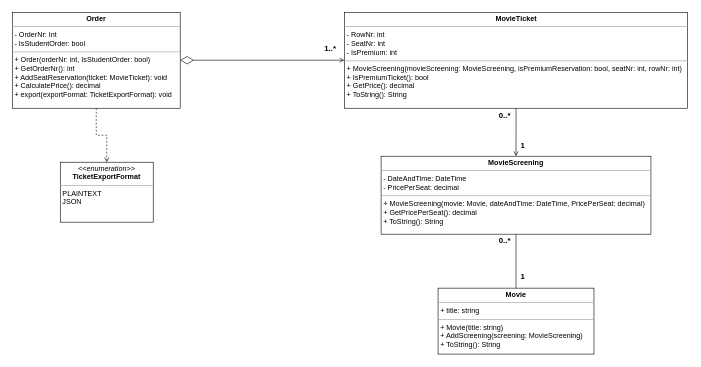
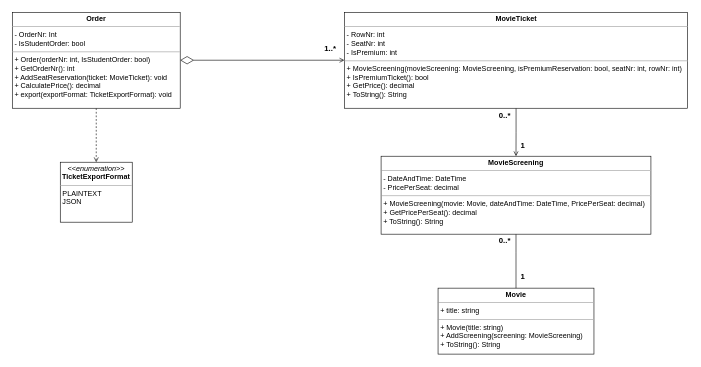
  <mxCell id="0" />
  <mxCell id="1" parent="0" />
  <mxCell id="2" value="&lt;p style=&quot;margin:0px;margin-top:4px;text-align:center;&quot;&gt;&lt;b&gt;Movie&lt;/b&gt;&lt;/p&gt;&lt;hr size=&quot;1&quot;&gt;&lt;p style=&quot;margin:0px;margin-left:4px;&quot;&gt;+ title: string&lt;br&gt;&lt;/p&gt;&lt;hr size=&quot;1&quot;&gt;&lt;p style=&quot;margin:0px;margin-left:4px;&quot;&gt;+ Movie(title: string)&lt;br&gt;+ AddScreening(screening: MovieScreening)&lt;br&gt;+ ToString(): String&lt;/p&gt;" style="verticalAlign=top;align=left;overflow=fill;fontSize=12;fontFamily=Helvetica;html=1;whiteSpace=wrap;" vertex="1" parent="1"><mxGeometry x="730" y="480" width="260" height="110" as="geometry" /></mxCell>
  <mxCell id="3" style="edgeStyle=orthogonalEdgeStyle;rounded=0;orthogonalLoop=1;jettySize=auto;html=1;entryX=0.5;entryY=0;entryDx=0;entryDy=0;endArrow=none;endFill=0;" edge="1" parent="1" source="6" target="2"><mxGeometry relative="1" as="geometry"><Array as="points"><mxPoint x="860" y="420" /><mxPoint x="860" y="420" /></Array></mxGeometry></mxCell>
  <mxCell id="4" value="&lt;font style=&quot;font-size: 13px;&quot;&gt;&lt;b&gt;1&lt;/b&gt;&lt;/font&gt;" style="edgeLabel;html=1;align=center;verticalAlign=middle;resizable=0;points=[];" vertex="1" connectable="0" parent="3"><mxGeometry x="-0.289" relative="1" as="geometry"><mxPoint x="10" y="38" as="offset" /></mxGeometry></mxCell>
  <mxCell id="5" value="&lt;font style=&quot;font-size: 13px;&quot;&gt;&lt;b&gt;0..*&lt;/b&gt;&lt;/font&gt;" style="edgeLabel;html=1;align=center;verticalAlign=middle;resizable=0;points=[];" vertex="1" connectable="0" parent="3"><mxGeometry x="-0.267" relative="1" as="geometry"><mxPoint x="-20" y="-23" as="offset" /></mxGeometry></mxCell>
  <mxCell id="6" value="&lt;p style=&quot;margin:0px;margin-top:4px;text-align:center;&quot;&gt;&lt;b&gt;MovieScreening&lt;/b&gt;&lt;/p&gt;&lt;hr size=&quot;1&quot;&gt;&lt;p style=&quot;margin:0px;margin-left:4px;&quot;&gt;- DateAndTime: DateTime&lt;br&gt;- PricePerSeat: decimal&lt;/p&gt;&lt;hr size=&quot;1&quot;&gt;&lt;p style=&quot;margin:0px;margin-left:4px;&quot;&gt;+ MovieScreening(movie: Movie, dateAndTime: DateTime, PricePerSeat: decimal)&lt;br&gt;+ GetPricePerSeat(): decimal&lt;br&gt;+ ToString(): String&lt;/p&gt;" style="verticalAlign=top;align=left;overflow=fill;fontSize=12;fontFamily=Helvetica;html=1;whiteSpace=wrap;" vertex="1" parent="1"><mxGeometry x="635" y="260" width="450" height="130" as="geometry" /></mxCell>
  <mxCell id="7" style="edgeStyle=orthogonalEdgeStyle;rounded=0;orthogonalLoop=1;jettySize=auto;html=1;entryX=0.5;entryY=0;entryDx=0;entryDy=0;endArrow=open;endFill=0;" edge="1" parent="1" source="12" target="6"><mxGeometry relative="1" as="geometry" /></mxCell>
  <mxCell id="8" value="&lt;font style=&quot;font-size: 13px;&quot;&gt;&lt;b&gt;0..*&lt;/b&gt;&lt;/font&gt;" style="edgeLabel;html=1;align=center;verticalAlign=middle;resizable=0;points=[];" vertex="1" connectable="0" parent="7"><mxGeometry x="-0.526" y="-2" relative="1" as="geometry"><mxPoint x="-18" y="-9" as="offset" /></mxGeometry></mxCell>
  <mxCell id="9" value="&lt;font style=&quot;font-size: 13px;&quot;&gt;&lt;b&gt;1&lt;/b&gt;&lt;/font&gt;" style="edgeLabel;html=1;align=center;verticalAlign=middle;resizable=0;points=[];" vertex="1" connectable="0" parent="7"><mxGeometry x="-0.226" y="-1" relative="1" as="geometry"><mxPoint x="11" y="29" as="offset" /></mxGeometry></mxCell>
  <mxCell id="10" style="edgeStyle=orthogonalEdgeStyle;rounded=0;orthogonalLoop=1;jettySize=auto;html=1;entryX=1;entryY=0.5;entryDx=0;entryDy=0;endArrow=diamondThin;endFill=0;startArrow=open;startFill=0;strokeWidth=1;endSize=20;" edge="1" parent="1"><mxGeometry relative="1" as="geometry"><mxPoint x="573.75" y="99.94" as="sourcePoint" /><mxPoint x="300" y="99.94" as="targetPoint" /></mxGeometry></mxCell>
  <mxCell id="11" value="&lt;font style=&quot;font-size: 13px;&quot;&gt;&lt;b&gt;1..*&lt;/b&gt;&lt;/font&gt;" style="edgeLabel;html=1;align=center;verticalAlign=middle;resizable=0;points=[];" vertex="1" connectable="0" parent="10"><mxGeometry x="-0.275" y="1" relative="1" as="geometry"><mxPoint x="75" y="-21" as="offset" /></mxGeometry></mxCell>
  <mxCell id="12" value="&lt;p style=&quot;margin:0px;margin-top:4px;text-align:center;&quot;&gt;&lt;b&gt;MovieTicket&lt;/b&gt;&lt;/p&gt;&lt;hr size=&quot;1&quot;&gt;&lt;p style=&quot;margin:0px;margin-left:4px;&quot;&gt;- RowNr: int&lt;br&gt;- SeatNr: int&lt;br&gt;- IsPremium: int&lt;/p&gt;&lt;hr size=&quot;1&quot;&gt;&lt;p style=&quot;margin:0px;margin-left:4px;&quot;&gt;+ MovieScreening(movieScreening: MovieScreening, isPremiumReservation: bool, seatNr: int, rowNr: int)&lt;br&gt;+ IsPremiumTicket(): bool&lt;br&gt;+ GetPrice(): decimal&lt;br&gt;+ ToString(): String&lt;/p&gt;" style="verticalAlign=top;align=left;overflow=fill;fontSize=12;fontFamily=Helvetica;html=1;whiteSpace=wrap;" vertex="1" parent="1"><mxGeometry x="573.75" y="20" width="572.5" height="160" as="geometry" /></mxCell>
  <mxCell id="13" style="edgeStyle=orthogonalEdgeStyle;rounded=0;orthogonalLoop=1;jettySize=auto;html=1;entryX=0.5;entryY=0;entryDx=0;entryDy=0;dashed=1;endArrow=open;endFill=0;" edge="1" parent="1" source="14" target="15"><mxGeometry relative="1" as="geometry" /></mxCell>
  <mxCell id="14" value="&lt;p style=&quot;margin:0px;margin-top:4px;text-align:center;&quot;&gt;&lt;b&gt;Order&lt;/b&gt;&lt;/p&gt;&lt;hr size=&quot;1&quot;&gt;&lt;p style=&quot;margin:0px;margin-left:4px;&quot;&gt;- OrderNr: Int&lt;br&gt;- IsStudentOrder: bool&lt;/p&gt;&lt;hr size=&quot;1&quot;&gt;&lt;p style=&quot;margin:0px;margin-left:4px;&quot;&gt;+ Order(orderNr: int, IsStudentOrder: bool)&lt;br&gt;+ GetOrderNr(): int&lt;br&gt;+ AddSeatReservation(ticket: MovieTicket): void&lt;br&gt;+ CalculatePrice(): decimal&lt;br&gt;+ export(exportFormat: TicketExportFormat): void&lt;/p&gt;" style="verticalAlign=top;align=left;overflow=fill;fontSize=12;fontFamily=Helvetica;html=1;whiteSpace=wrap;" vertex="1" parent="1"><mxGeometry x="20" y="20" width="280" height="160" as="geometry" /></mxCell>
- <mxCell id="15" value="&lt;p style=&quot;margin:0px;margin-top:4px;text-align:center;&quot;&gt;&lt;i&gt;&amp;lt;&amp;lt;enumeration&amp;gt;&amp;gt;&lt;/i&gt;&lt;br&gt;&lt;b&gt;TicketExportFormat&lt;/b&gt;&lt;/p&gt;&lt;hr size=&quot;1&quot;&gt;&lt;p style=&quot;margin:0px;margin-left:4px;&quot;&gt;PLAINTEXT&lt;br&gt;JSON&lt;/p&gt;" style="verticalAlign=top;align=left;overflow=fill;fontSize=12;fontFamily=Helvetica;html=1;whiteSpace=wrap;" vertex="1" parent="1"><mxGeometry x="100" y="270" width="155" height="100" as="geometry" /></mxCell>
+ <mxCell id="15" value="&lt;p style=&quot;margin:0px;margin-top:4px;text-align:center;&quot;&gt;&lt;i&gt;&amp;lt;&amp;lt;enumeration&amp;gt;&amp;gt;&lt;/i&gt;&lt;br&gt;&lt;b&gt;TicketExportFormat&lt;/b&gt;&lt;/p&gt;&lt;hr size=&quot;1&quot;&gt;&lt;p style=&quot;margin:0px;margin-left:4px;&quot;&gt;PLAINTEXT&lt;br&gt;JSON&lt;/p&gt;" style="verticalAlign=top;align=left;overflow=fill;fontSize=12;fontFamily=Helvetica;html=1;whiteSpace=wrap;" vertex="1" parent="1"><mxGeometry x="100" y="270" width="120" height="100" as="geometry" /></mxCell>
